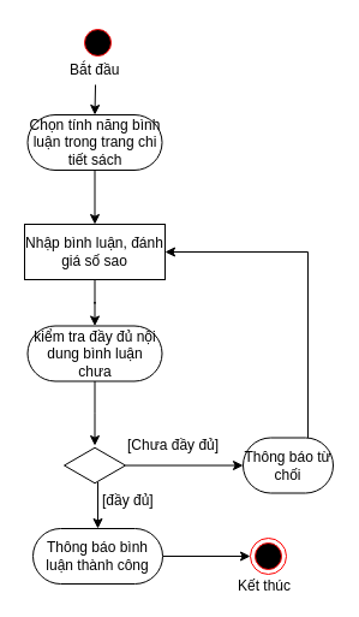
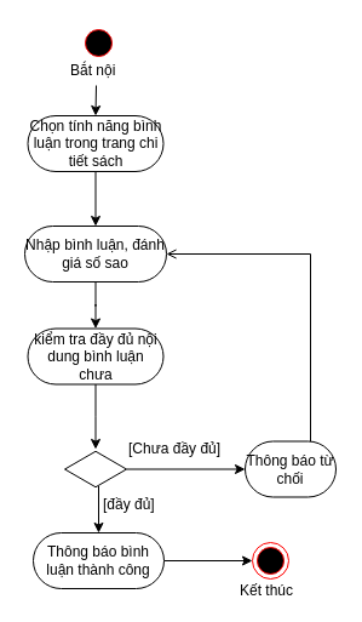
  <mxCell id="0" />
  <mxCell id="1" parent="0" />
  <mxCell id="2" value="băt" style="ellipse;html=1;shape=startState;fillColor=#000000;strokeColor=#ff0000;" vertex="1" parent="1"><mxGeometry x="66" y="20" width="30" height="30" as="geometry" /></mxCell>
  <mxCell id="3" value="" style="ellipse;html=1;shape=endState;fillColor=#000000;strokeColor=#ff0000;" vertex="1" parent="1"><mxGeometry x="208" y="447" width="30" height="30" as="geometry" /></mxCell>
  <mxCell id="4" style="edgeStyle=orthogonalEdgeStyle;rounded=0;orthogonalLoop=1;jettySize=auto;html=1;entryX=0.5;entryY=0;entryDx=0;entryDy=0;" edge="1" parent="1" source="5" target="8"><mxGeometry relative="1" as="geometry"><mxPoint x="77" y="215" as="targetPoint" /></mxGeometry></mxCell>
  <mxCell id="5" value="Chọn tính năng bình luận trong trang chi tiết sách" style="rounded=1;whiteSpace=wrap;html=1;arcSize=50;" vertex="1" parent="1"><mxGeometry x="22.5" y="95" width="112" height="46" as="geometry" /></mxCell>
  <mxCell id="6" style="edgeStyle=orthogonalEdgeStyle;rounded=0;orthogonalLoop=1;jettySize=auto;html=1;entryX=0.5;entryY=0;entryDx=0;entryDy=0;" edge="1" parent="1" target="10"><mxGeometry relative="1" as="geometry"><mxPoint x="81" y="400.5" as="sourcePoint" /></mxGeometry></mxCell>
  <mxCell id="7" style="edgeStyle=orthogonalEdgeStyle;rounded=0;orthogonalLoop=1;jettySize=auto;html=1;entryX=0.5;entryY=0;entryDx=0;entryDy=0;" edge="1" parent="1" source="8" target="15"><mxGeometry relative="1" as="geometry"><mxPoint x="79" y="289" as="targetPoint" /></mxGeometry></mxCell>
- <mxCell id="8" value="Nhập bình luận, đánh giá số sao" style="whiteSpace=wrap;html=1;arcSize=50;rounded=0;" vertex="1" parent="1"><mxGeometry x="20" y="186" width="117" height="46" as="geometry" /></mxCell>
+ <mxCell id="8" value="Nhập bình luận, đánh giá số sao" style="rounded=1;whiteSpace=wrap;html=1;arcSize=50;" vertex="1" parent="1"><mxGeometry x="20" y="186" width="117" height="46" as="geometry" /></mxCell>
  <mxCell id="9" style="edgeStyle=orthogonalEdgeStyle;rounded=0;orthogonalLoop=1;jettySize=auto;html=1;entryX=0;entryY=0.5;entryDx=0;entryDy=0;" edge="1" parent="1" source="10" target="3"><mxGeometry relative="1" as="geometry" /></mxCell>
  <mxCell id="10" value="Thông báo bình luận thành công" style="rounded=1;whiteSpace=wrap;html=1;arcSize=50;" vertex="1" parent="1"><mxGeometry x="27" y="439" width="108" height="46" as="geometry" /></mxCell>
- <mxCell id="11" value="Bắt đầu" style="text;html=1;resizable=0;points=[];autosize=1;align=left;verticalAlign=top;spacingTop=-4;" vertex="1" parent="1"><mxGeometry x="55.5" y="48" width="51" height="14" as="geometry" /></mxCell>
+ <mxCell id="11" value="Bắt nội" style="text;html=1;resizable=0;points=[];autosize=1;align=left;verticalAlign=top;spacingTop=-4;" vertex="1" parent="1"><mxGeometry x="55.5" y="48" width="51" height="14" as="geometry" /></mxCell>
  <mxCell id="12" value="" style="endArrow=classic;html=1;entryX=0.5;entryY=0;entryDx=0;entryDy=0;" edge="1" parent="1" target="5"><mxGeometry width="50" height="50" relative="1" as="geometry"><mxPoint x="79" y="70" as="sourcePoint" /><mxPoint x="218" y="-79" as="targetPoint" /></mxGeometry></mxCell>
  <mxCell id="13" value="Kết thúc" style="text;html=1;resizable=0;points=[];autosize=1;align=left;verticalAlign=top;spacingTop=-4;" vertex="1" parent="1"><mxGeometry x="196" y="477" width="54" height="14" as="geometry" /></mxCell>
  <mxCell id="14" style="edgeStyle=orthogonalEdgeStyle;rounded=0;orthogonalLoop=1;jettySize=auto;html=1;" edge="1" parent="1" source="15"><mxGeometry relative="1" as="geometry"><mxPoint x="78.5" y="370" as="targetPoint" /></mxGeometry></mxCell>
  <mxCell id="15" value="kiểm tra đầy đủ nội dung bình luận chưa" style="rounded=1;whiteSpace=wrap;html=1;arcSize=50;" vertex="1" parent="1"><mxGeometry x="22.5" y="270.5" width="112" height="46" as="geometry" /></mxCell>
  <mxCell id="16" value="[đầy đủ]" style="text;html=1;resizable=0;points=[];autosize=1;align=left;verticalAlign=top;spacingTop=-4;" vertex="1" parent="1"><mxGeometry x="82.5" y="406" width="53" height="14" as="geometry" /></mxCell>
- <mxCell id="17" style="edgeStyle=orthogonalEdgeStyle;rounded=0;orthogonalLoop=1;jettySize=auto;html=1;entryX=1;entryY=0.5;entryDx=0;entryDy=0;" edge="1" parent="1" source="18" target="8"><mxGeometry relative="1" as="geometry"><Array as="points"><mxPoint x="256" y="209" /></Array></mxGeometry></mxCell>
+ <mxCell id="17" style="edgeStyle=orthogonalEdgeStyle;rounded=0;orthogonalLoop=1;jettySize=auto;html=1;entryX=1;entryY=0.5;entryDx=0;entryDy=0;endArrow=open;" edge="1" parent="1" source="18" target="8"><mxGeometry relative="1" as="geometry"><Array as="points"><mxPoint x="256" y="209" /></Array></mxGeometry></mxCell>
  <mxCell id="18" value="Thông báo từ chối" style="rounded=1;whiteSpace=wrap;html=1;arcSize=50;" vertex="1" parent="1"><mxGeometry x="202" y="363.5" width="75" height="46" as="geometry" /></mxCell>
  <mxCell id="19" style="edgeStyle=orthogonalEdgeStyle;rounded=0;orthogonalLoop=1;jettySize=auto;html=1;entryX=0;entryY=0.5;entryDx=0;entryDy=0;" edge="1" parent="1" source="20" target="18"><mxGeometry relative="1" as="geometry" /></mxCell>
  <mxCell id="20" value="" style="html=1;whiteSpace=wrap;aspect=fixed;shape=isoRectangle;" vertex="1" parent="1"><mxGeometry x="53" y="371" width="51" height="31" as="geometry" /></mxCell>
  <mxCell id="21" value="[Chưa đầy đủ]" style="text;html=1;resizable=0;points=[];autosize=1;align=left;verticalAlign=top;spacingTop=-4;" vertex="1" parent="1"><mxGeometry x="104" y="360" width="86" height="14" as="geometry" /></mxCell>
